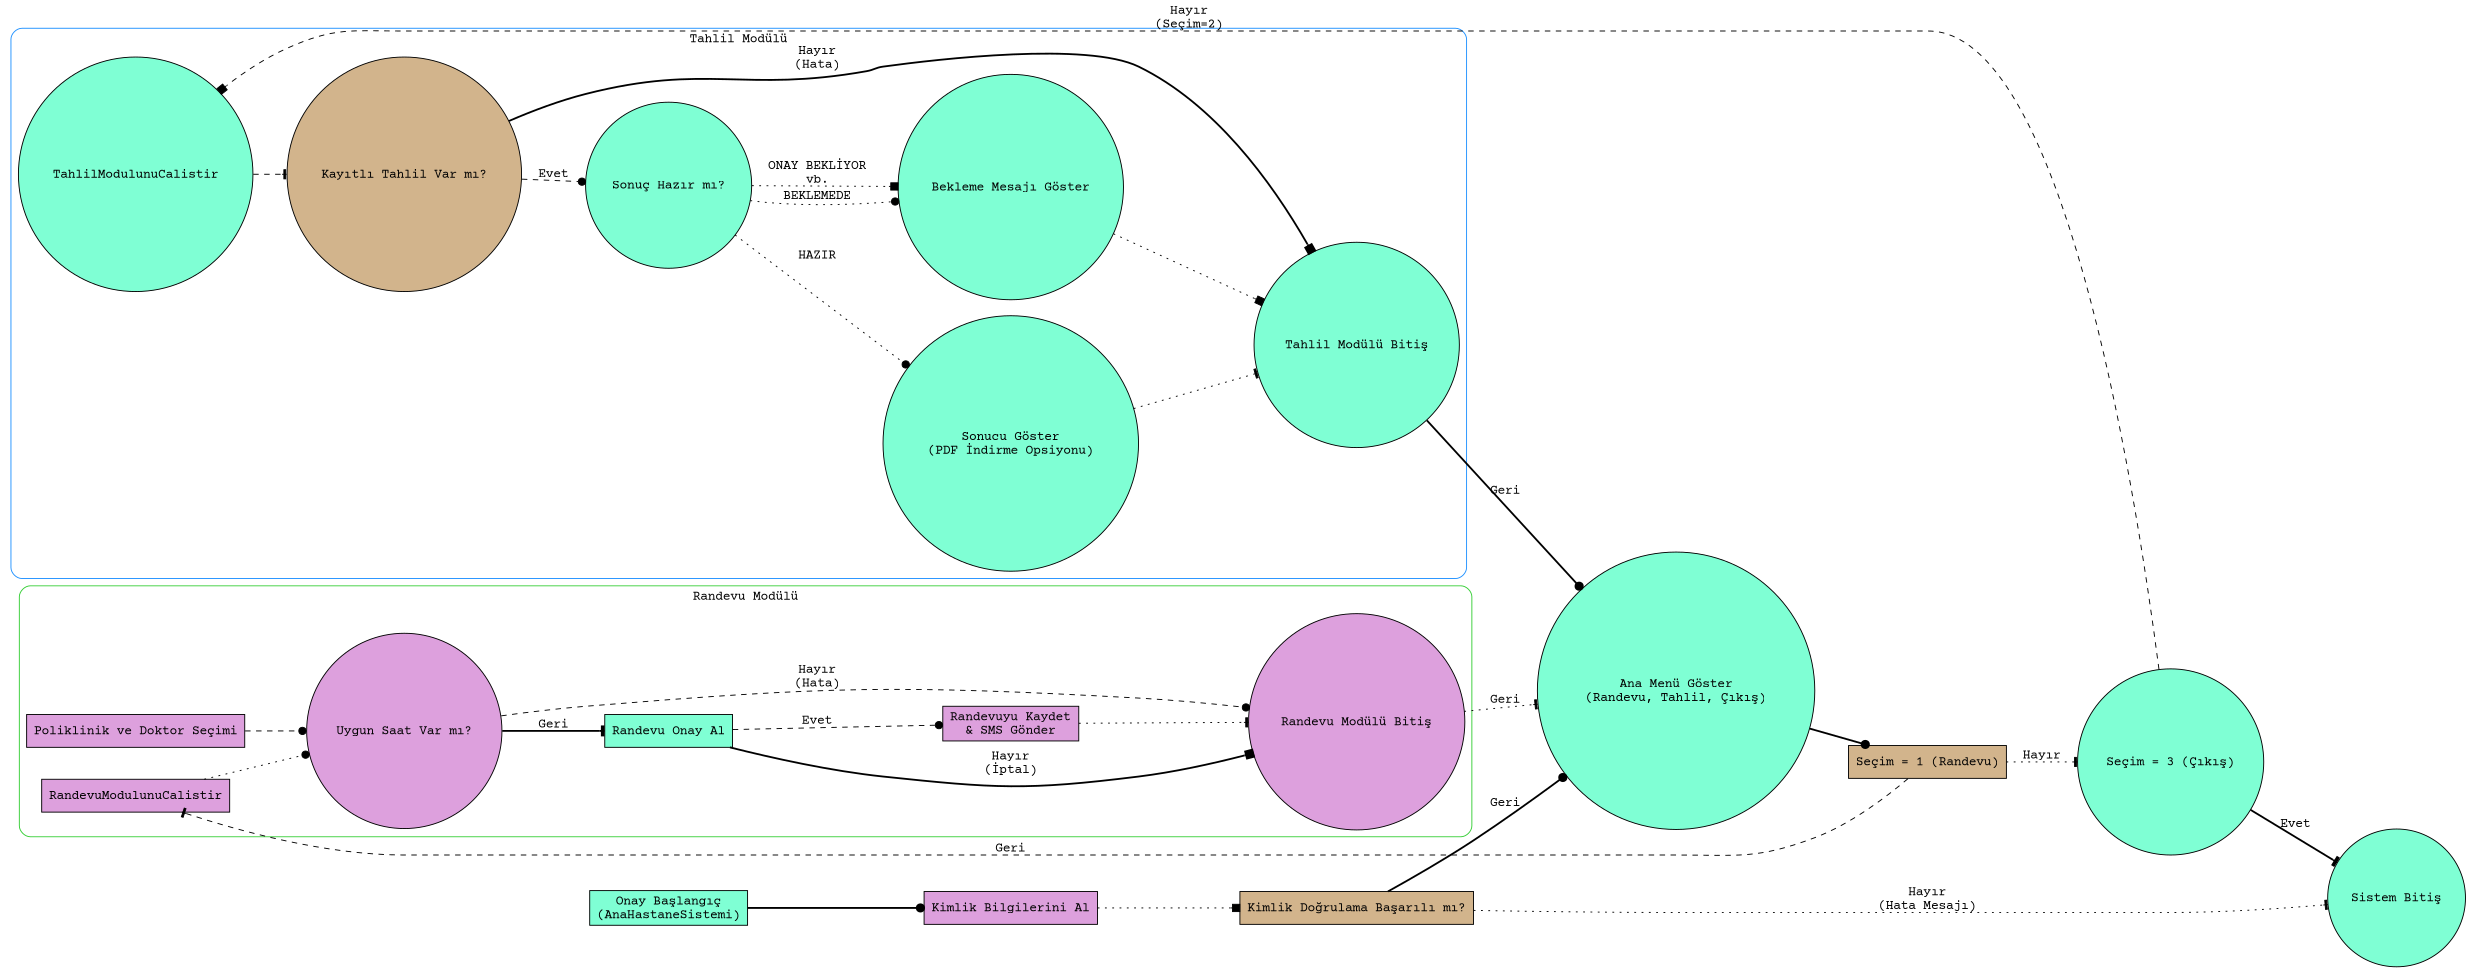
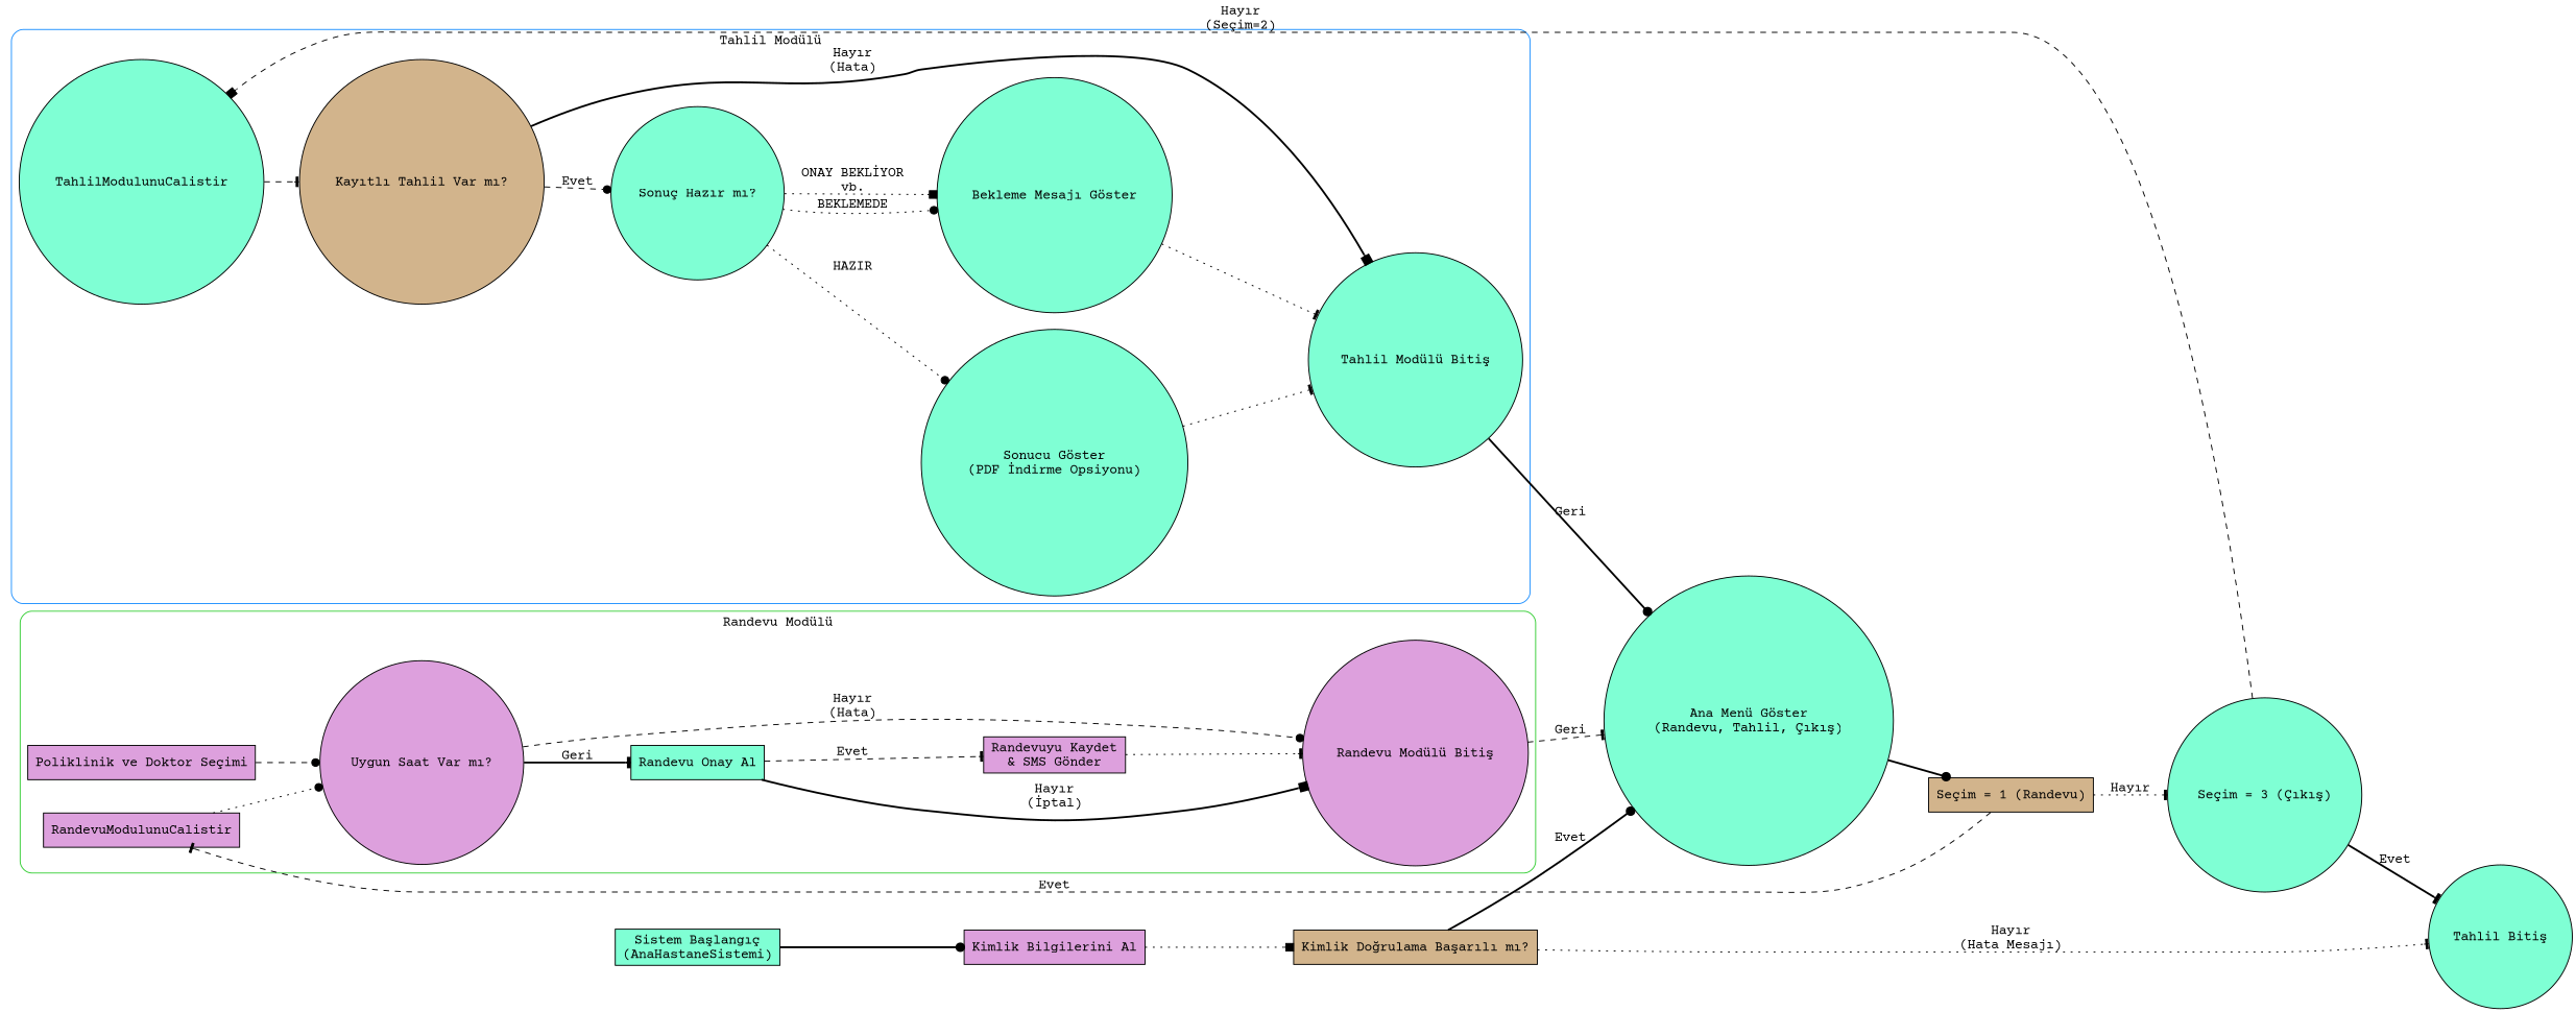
  digraph {
    fontname="Courier Prime"
    rankdir=LR
    node [fillcolor=aquamarine fontname="Courier Prime" shape=circle style=filled]
    edge [arrowhead=tee fontname="Courier Prime" style=dotted]
    n1 [fillcolor=plum label=RandevuModulunuCalistir shape=box]
    n2 [fillcolor=plum label="Poliklinik ve Doktor Seçimi" shape=box]
    n3 [fillcolor=plum label="Uygun Saat Var mı?"]
    n4 [label="Randevu Onay Al" shape=box]
    n5 [fillcolor=plum label="Randevuyu Kaydet\n& SMS Gönder" shape=box]
    n6 [fillcolor=plum label="Randevu Modülü Bitiş"]
    n7 [label=TahlilModulunuCalistir]
    n8 [fillcolor=tan label="Kayıtlı Tahlil Var mı?"]
    n9 [label="Sonuç Hazır mı?"]
    n10 [label="Sonucu Göster\n(PDF İndirme Opsiyonu)"]
    n11 [label="Bekleme Mesajı Göster"]
    n12 [label="Tahlil Modülü Bitiş"]
    n13 [label="Ana Menü Göster\n(Randevu, Tahlil, Çıkış)"]
-   n14 [label="Onay Başlangıç\n(AnaHastaneSistemi)" shape=box]
+   n14 [label="Sistem Başlangıç\n(AnaHastaneSistemi)" shape=box]
    n15 [fillcolor=plum label="Kimlik Bilgilerini Al" shape=box]
    n16 [fillcolor=tan label="Kimlik Doğrulama Başarılı mı?" shape=box]
-   n17 [label="Sistem Bitiş"]
+   n17 [label="Tahlil Bitiş"]
    n18 [fillcolor=tan label="Seçim = 1 (Randevu)" shape=box]
    n19 [label="Seçim = 3 (Çıkış)"]
    subgraph cluster_1 {
      color="#32CD32"
      label="Randevu Modülü"
      style=rounded
      n1
      n2
      n3
      n4
      n5
      n6
    }
    subgraph cluster_2 {
      color="#1E90FF"
      label="Tahlil Modülü"
      style=rounded
      n7
      n8
      n9
      n10
      n11
      n12
    }
    n1 -> n3 [arrowhead=dot]
    n2 -> n3 [arrowhead=dot style=dashed]
    n3 -> n4 [label=Geri style=bold]
    n3 -> n6 [arrowhead=dot label="Hayır\n(Hata)" style=dashed]
-   n4 -> n5 [arrowhead=dot label=Evet style=dashed]
+   n4 -> n5 [label=Evet style=dashed]
    n4 -> n6 [arrowhead=box label="Hayır\n(İptal)" style=bold]
    n5 -> n6
-   n6 -> n13 [label=Geri]
+   n6 -> n13 [label=Geri style=dashed]
    n7 -> n8 [style=dashed]
    n8 -> n9 [arrowhead=dot label=Evet style=dashed]
    n8 -> n12 [arrowhead=box label="Hayır\n(Hata)" style=bold]
    n9 -> n10 [arrowhead=dot label=HAZIR]
    n9 -> n11 [arrowhead=dot label=BEKLEMEDE]
    n9 -> n11 [arrowhead=box label="ONAY BEKLİYOR\nvb."]
    n10 -> n12
-   n11 -> n12 [arrowhead=box]
+   n11 -> n12
    n12 -> n13 [arrowhead=dot label=Geri style=bold]
    n13 -> n18 [arrowhead=dot style=bold]
    n14 -> n15 [arrowhead=dot style=bold]
    n15 -> n16 [arrowhead=box]
-   n16 -> n13 [arrowhead=dot label=Geri style=bold]
+   n16 -> n13 [arrowhead=dot label=Evet style=bold]
    n16 -> n17 [label="Hayır\n(Hata Mesajı)"]
-   n18 -> n1 [label=Geri style=dashed]
+   n18 -> n1 [label=Evet style=dashed]
    n18 -> n19 [label="Hayır"]
    n19 -> n7 [arrowhead=box label="Hayır\n(Seçim=2)" style=dashed]
    n19 -> n17 [label=Evet style=bold]
  }
